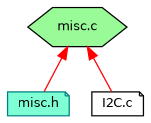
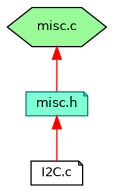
  digraph {
    node [color=black fontname=Helvetica fontsize=10 shape=note style=filled]
    edge [color=red dir=back fontname=Helvetica fontsize=10 labelfontname=Helvetica labelfontsize=10 style=solid]
    n1 [color=teal fillcolor=aquamarine fontcolor=black height=0.2 label="misc.h" width=0.4]
    n2 [fillcolor=white height=0.2 label="I2C.c" width=0.4]
    n3 [fillcolor=palegreen height=0.2 label="misc.c" shape=hexagon width=0.4]
-   n3 -> n2
+   n1 -> n2
    n3 -> n1
  }
